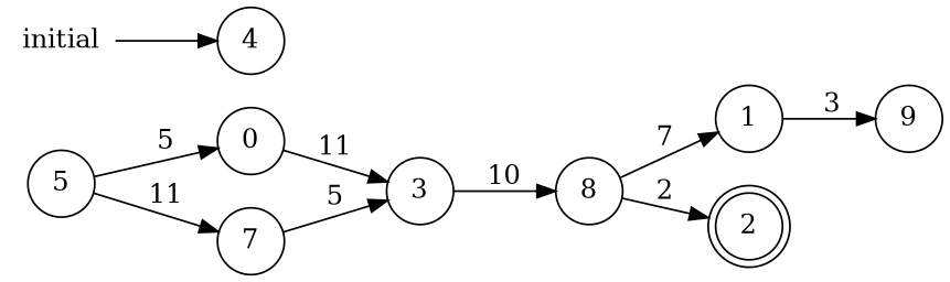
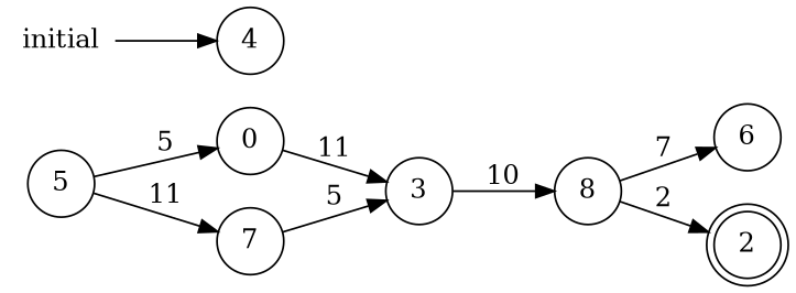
  digraph {
    rankdir=LR
    node [shape=circle]
    0
    3
    8
-   1
+   1 [label=6]
    2 [shape=doublecircle]
-   9
    initial [shape=plaintext]
    4
    5
    7
    0 -> 3 [label=11]
    3 -> 8 [label=10]
    8 -> 1 [label=7]
    8 -> 2 [label=2]
-   1 -> 9 [label=3]
    initial -> 4
    5 -> 0 [label=5]
    5 -> 7 [label=11]
    7 -> 3 [label=5]
  }
